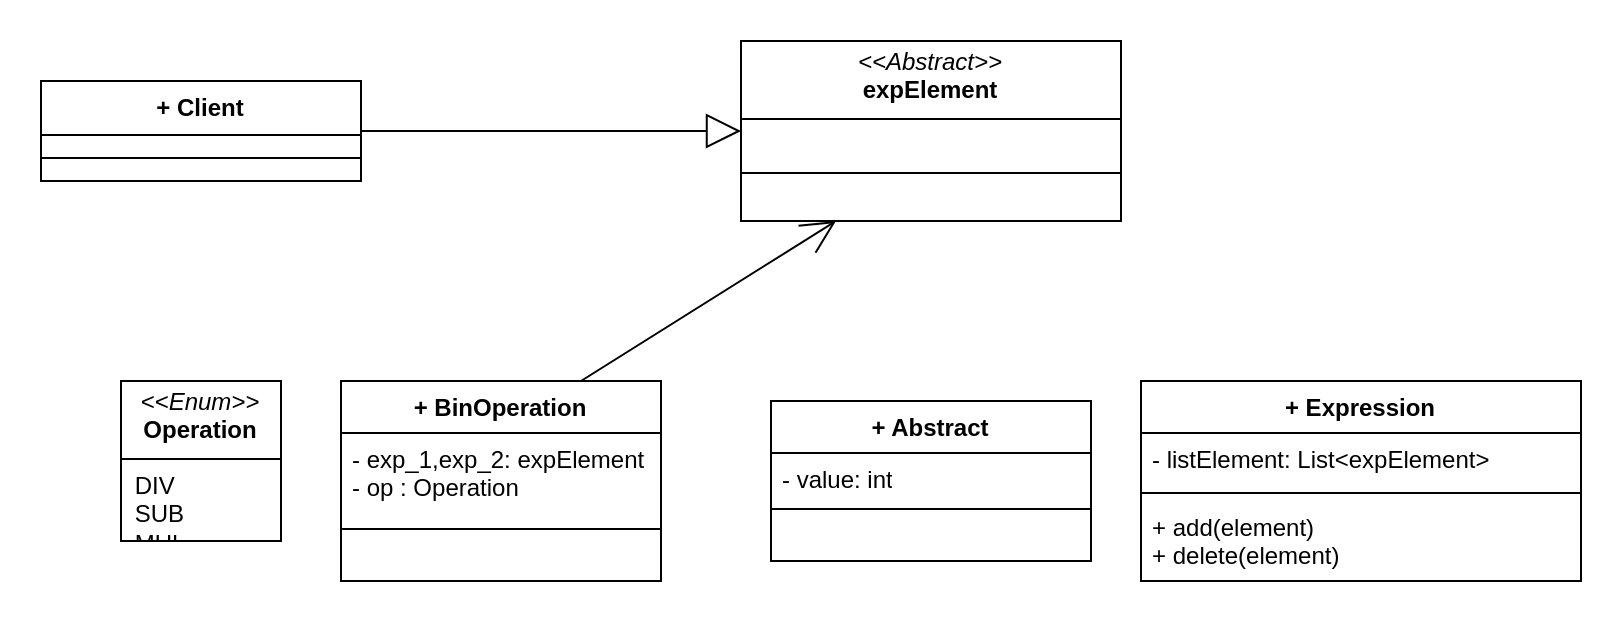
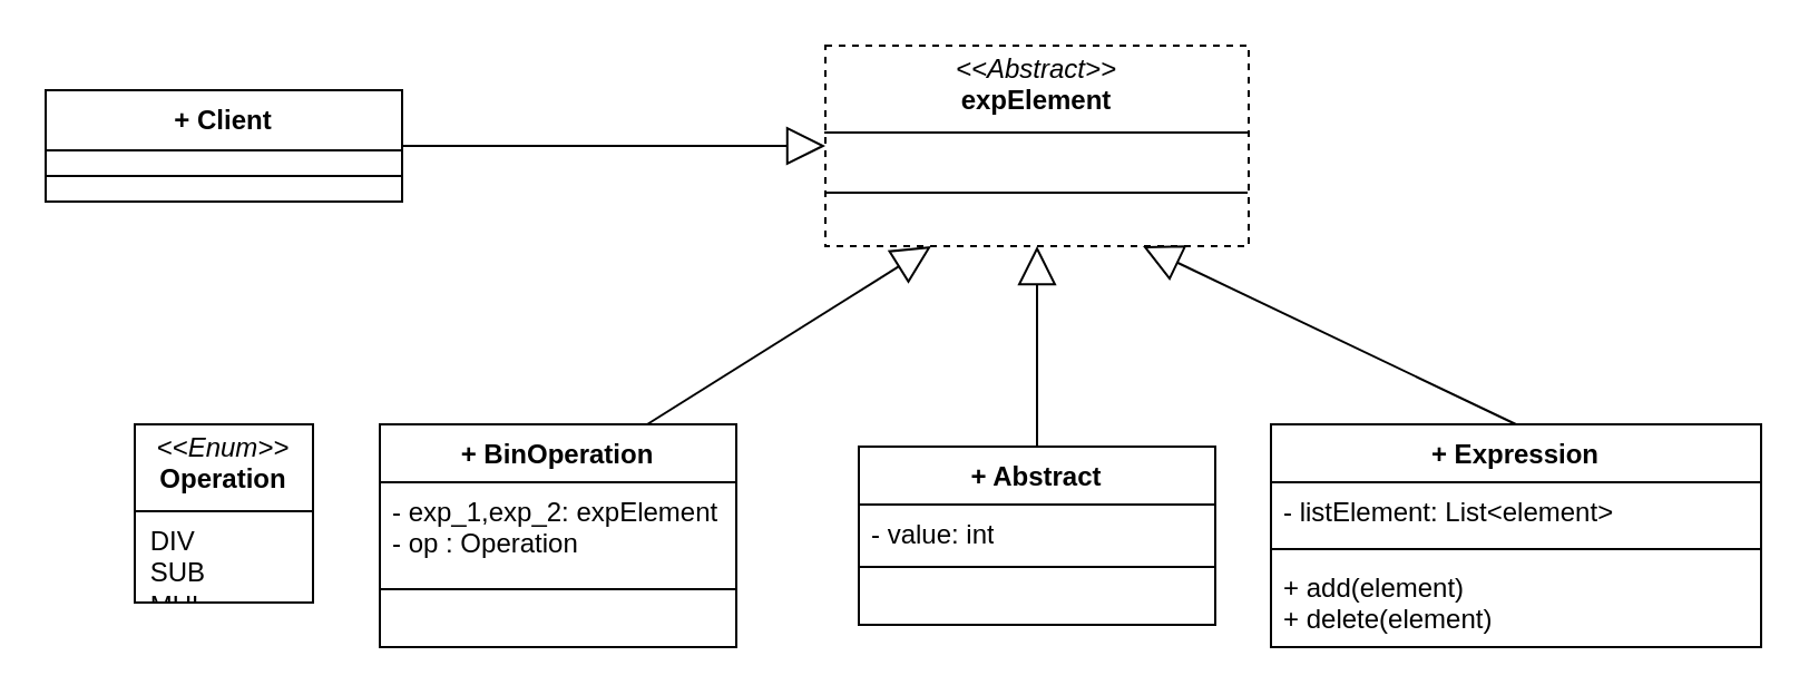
  <mxCell id="0" />
  <mxCell id="1" parent="0" />
- <mxCell id="2" value="&lt;p style=&quot;margin:0px;margin-top:4px;text-align:center;&quot;&gt;&lt;i&gt;&amp;lt;&amp;lt;Abstract&amp;gt;&amp;gt;&lt;/i&gt;&lt;br&gt;&lt;b&gt;expElement&lt;/b&gt;&lt;/p&gt;&lt;hr size=&quot;1&quot; style=&quot;border-style:solid;&quot;&gt;&lt;p style=&quot;margin:0px;margin-left:4px;&quot;&gt;&amp;nbsp;&lt;/p&gt;&lt;hr size=&quot;1&quot; style=&quot;border-style:solid;&quot;&gt;&lt;p style=&quot;margin:0px;margin-left:4px;&quot;&gt;&amp;nbsp;&lt;/p&gt;" style="verticalAlign=top;align=left;overflow=fill;html=1;whiteSpace=wrap;fillColor=none;" vertex="1" parent="1"><mxGeometry x="370" y="20" width="190" height="90" as="geometry" /></mxCell>
+ <mxCell id="2" value="&lt;p style=&quot;margin:0px;margin-top:4px;text-align:center;&quot;&gt;&lt;i&gt;&amp;lt;&amp;lt;Abstract&amp;gt;&amp;gt;&lt;/i&gt;&lt;br&gt;&lt;b&gt;expElement&lt;/b&gt;&lt;/p&gt;&lt;hr size=&quot;1&quot; style=&quot;border-style:solid;&quot;&gt;&lt;p style=&quot;margin:0px;margin-left:4px;&quot;&gt;&amp;nbsp;&lt;/p&gt;&lt;hr size=&quot;1&quot; style=&quot;border-style:solid;&quot;&gt;&lt;p style=&quot;margin:0px;margin-left:4px;&quot;&gt;&amp;nbsp;&lt;/p&gt;" style="verticalAlign=top;align=left;overflow=fill;html=1;whiteSpace=wrap;fillColor=none;dashed=1;" vertex="1" parent="1"><mxGeometry x="370" y="20" width="190" height="90" as="geometry" /></mxCell>
  <mxCell id="3" value="+ Abstract" style="swimlane;fontStyle=1;align=center;verticalAlign=top;childLayout=stackLayout;horizontal=1;startSize=26;horizontalStack=0;resizeParent=1;resizeParentMax=0;resizeLast=0;collapsible=1;marginBottom=0;whiteSpace=wrap;html=1;" vertex="1" parent="1"><mxGeometry x="385" y="200" width="160" height="80" as="geometry" /></mxCell>
  <mxCell id="4" value="- value: int" style="text;strokeColor=none;fillColor=none;align=left;verticalAlign=top;spacingLeft=4;spacingRight=4;overflow=hidden;rotatable=0;points=[[0,0.5],[1,0.5]];portConstraint=eastwest;whiteSpace=wrap;html=1;" vertex="1" parent="3"><mxGeometry y="26" width="160" height="24" as="geometry" /></mxCell>
  <mxCell id="5" value="" style="line;strokeWidth=1;fillColor=none;align=left;verticalAlign=middle;spacingTop=-1;spacingLeft=3;spacingRight=3;rotatable=0;labelPosition=right;points=[];portConstraint=eastwest;strokeColor=inherit;" vertex="1" parent="3"><mxGeometry y="50" width="160" height="8" as="geometry" /></mxCell>
  <mxCell id="6" value="&amp;nbsp;" style="text;strokeColor=none;fillColor=none;align=left;verticalAlign=top;spacingLeft=4;spacingRight=4;overflow=hidden;rotatable=0;points=[[0,0.5],[1,0.5]];portConstraint=eastwest;whiteSpace=wrap;html=1;" vertex="1" parent="3"><mxGeometry y="58" width="160" height="22" as="geometry" /></mxCell>
  <mxCell id="7" value="+ Expression" style="swimlane;fontStyle=1;align=center;verticalAlign=top;childLayout=stackLayout;horizontal=1;startSize=26;horizontalStack=0;resizeParent=1;resizeParentMax=0;resizeLast=0;collapsible=1;marginBottom=0;whiteSpace=wrap;html=1;" vertex="1" parent="1"><mxGeometry x="570" y="190" width="220" height="100" as="geometry" /></mxCell>
- <mxCell id="8" value="- listElement: List&amp;lt;expElement&lt;span style=&quot;background-color: transparent; color: light-dark(rgb(0, 0, 0), rgb(255, 255, 255));&quot;&gt;&amp;gt;&lt;/span&gt;" style="text;strokeColor=none;fillColor=none;align=left;verticalAlign=top;spacingLeft=4;spacingRight=4;overflow=hidden;rotatable=0;points=[[0,0.5],[1,0.5]];portConstraint=eastwest;whiteSpace=wrap;html=1;" vertex="1" parent="7"><mxGeometry y="26" width="220" height="26" as="geometry" /></mxCell>
+ <mxCell id="8" value="- listElement: List&amp;lt;element&lt;span style=&quot;background-color: transparent; color: light-dark(rgb(0, 0, 0), rgb(255, 255, 255));&quot;&gt;&amp;gt;&lt;/span&gt;" style="text;strokeColor=none;fillColor=none;align=left;verticalAlign=top;spacingLeft=4;spacingRight=4;overflow=hidden;rotatable=0;points=[[0,0.5],[1,0.5]];portConstraint=eastwest;whiteSpace=wrap;html=1;" vertex="1" parent="7"><mxGeometry y="26" width="220" height="26" as="geometry" /></mxCell>
  <mxCell id="9" value="" style="line;strokeWidth=1;fillColor=none;align=left;verticalAlign=middle;spacingTop=-1;spacingLeft=3;spacingRight=3;rotatable=0;labelPosition=right;points=[];portConstraint=eastwest;strokeColor=inherit;" vertex="1" parent="7"><mxGeometry y="52" width="220" height="8" as="geometry" /></mxCell>
  <mxCell id="10" value="+ add(element)&lt;div&gt;+ delete(element)&lt;/div&gt;" style="text;strokeColor=none;fillColor=none;align=left;verticalAlign=top;spacingLeft=4;spacingRight=4;overflow=hidden;rotatable=0;points=[[0,0.5],[1,0.5]];portConstraint=eastwest;whiteSpace=wrap;html=1;" vertex="1" parent="7"><mxGeometry y="60" width="220" height="40" as="geometry" /></mxCell>
  <mxCell id="11" value="+ Client" style="swimlane;fontStyle=1;align=center;verticalAlign=top;childLayout=stackLayout;horizontal=1;startSize=27;horizontalStack=0;resizeParent=1;resizeParentMax=0;resizeLast=0;collapsible=1;marginBottom=0;whiteSpace=wrap;html=1;fillColor=none;" vertex="1" parent="1"><mxGeometry x="20" y="40" width="160" height="50" as="geometry" /></mxCell>
  <mxCell id="12" value="" style="line;strokeWidth=1;fillColor=none;align=left;verticalAlign=middle;spacingTop=-1;spacingLeft=3;spacingRight=3;rotatable=0;labelPosition=right;points=[];portConstraint=eastwest;strokeColor=inherit;" vertex="1" parent="11"><mxGeometry y="27" width="160" height="23" as="geometry" /></mxCell>
+ <mxCell id="13" value="" style="endArrow=block;endFill=0;endSize=15;html=1;rounded=0;exitX=0.5;exitY=0;exitDx=0;exitDy=0;entryX=0.5;entryY=1;entryDx=0;entryDy=0;" edge="1" parent="1" source="3" target="2"><mxGeometry width="160" relative="1" as="geometry"><mxPoint x="-140" y="140" as="sourcePoint" /><mxPoint x="28" y="70" as="targetPoint" /></mxGeometry></mxCell>
+ <mxCell id="14" value="" style="endArrow=block;endFill=0;endSize=15;html=1;rounded=0;exitX=0.5;exitY=0;exitDx=0;exitDy=0;entryX=0.75;entryY=1;entryDx=0;entryDy=0;" edge="1" parent="1" source="7" target="2"><mxGeometry width="160" relative="1" as="geometry"><mxPoint x="428" y="200" as="sourcePoint" /><mxPoint x="340" y="120" as="targetPoint" /></mxGeometry></mxCell>
  <mxCell id="15" value="" style="endArrow=block;endFill=0;endSize=15;html=1;rounded=0;exitX=1;exitY=0.5;exitDx=0;exitDy=0;entryX=0;entryY=0.5;entryDx=0;entryDy=0;startFill=0;" edge="1" parent="1" source="11" target="2"><mxGeometry width="160" relative="1" as="geometry"><mxPoint x="340" y="200" as="sourcePoint" /><mxPoint x="428" y="120" as="targetPoint" /></mxGeometry></mxCell>
  <mxCell id="16" value="+ BinOperation" style="swimlane;fontStyle=1;align=center;verticalAlign=top;childLayout=stackLayout;horizontal=1;startSize=26;horizontalStack=0;resizeParent=1;resizeParentMax=0;resizeLast=0;collapsible=1;marginBottom=0;whiteSpace=wrap;html=1;" vertex="1" parent="1"><mxGeometry x="170" y="190" width="160" height="100" as="geometry" /></mxCell>
  <mxCell id="17" value="- exp_1,exp_2: expElement&lt;div&gt;- op : Operation&lt;/div&gt;" style="text;strokeColor=none;fillColor=none;align=left;verticalAlign=top;spacingLeft=4;spacingRight=4;overflow=hidden;rotatable=0;points=[[0,0.5],[1,0.5]];portConstraint=eastwest;whiteSpace=wrap;html=1;" vertex="1" parent="16"><mxGeometry y="26" width="160" height="44" as="geometry" /></mxCell>
  <mxCell id="18" value="" style="line;strokeWidth=1;fillColor=none;align=left;verticalAlign=middle;spacingTop=-1;spacingLeft=3;spacingRight=3;rotatable=0;labelPosition=right;points=[];portConstraint=eastwest;strokeColor=inherit;" vertex="1" parent="16"><mxGeometry y="70" width="160" height="8" as="geometry" /></mxCell>
  <mxCell id="19" value="&amp;nbsp;" style="text;strokeColor=none;fillColor=none;align=left;verticalAlign=top;spacingLeft=4;spacingRight=4;overflow=hidden;rotatable=0;points=[[0,0.5],[1,0.5]];portConstraint=eastwest;whiteSpace=wrap;html=1;" vertex="1" parent="16"><mxGeometry y="78" width="160" height="22" as="geometry" /></mxCell>
  <mxCell id="20" value="&lt;p style=&quot;margin:0px;margin-top:4px;text-align:center;&quot;&gt;&lt;i&gt;&amp;lt;&amp;lt;Enum&amp;gt;&amp;gt;&lt;/i&gt;&lt;br&gt;&lt;b&gt;Operation&lt;/b&gt;&lt;/p&gt;&lt;hr size=&quot;1&quot; style=&quot;border-style:solid;&quot;&gt;&lt;p style=&quot;margin:0px;margin-left:4px;&quot;&gt;&amp;nbsp;DIV&lt;/p&gt;&lt;p style=&quot;margin:0px;margin-left:4px;&quot;&gt;&amp;nbsp;SUB&lt;/p&gt;&lt;p style=&quot;margin:0px;margin-left:4px;&quot;&gt;&amp;nbsp;MUL&lt;/p&gt;&lt;p style=&quot;margin:0px;margin-left:4px;&quot;&gt;&amp;nbsp;PLUS&lt;/p&gt;&lt;p style=&quot;margin:0px;margin-left:4px;&quot;&gt;&lt;br&gt;&lt;/p&gt;&lt;p style=&quot;margin:0px;margin-left:4px;&quot;&gt;&lt;br&gt;&lt;/p&gt;" style="verticalAlign=top;align=left;overflow=fill;html=1;whiteSpace=wrap;fillColor=none;" vertex="1" parent="1"><mxGeometry x="60" y="190" width="80" height="80" as="geometry" /></mxCell>
- <mxCell id="21" value="" style="endArrow=open;endFill=0;endSize=15;html=1;rounded=0;exitX=0.75;exitY=0;exitDx=0;exitDy=0;entryX=0.25;entryY=1;entryDx=0;entryDy=0;" edge="1" parent="1" source="16" target="2"><mxGeometry width="160" relative="1" as="geometry"><mxPoint x="140" y="180" as="sourcePoint" /><mxPoint x="370" y="110" as="targetPoint" /></mxGeometry></mxCell>
+ <mxCell id="21" value="" style="endArrow=block;endFill=0;endSize=15;html=1;rounded=0;exitX=0.75;exitY=0;exitDx=0;exitDy=0;entryX=0.25;entryY=1;entryDx=0;entryDy=0;" edge="1" parent="1" source="16" target="2"><mxGeometry width="160" relative="1" as="geometry"><mxPoint x="140" y="180" as="sourcePoint" /><mxPoint x="370" y="110" as="targetPoint" /></mxGeometry></mxCell>
